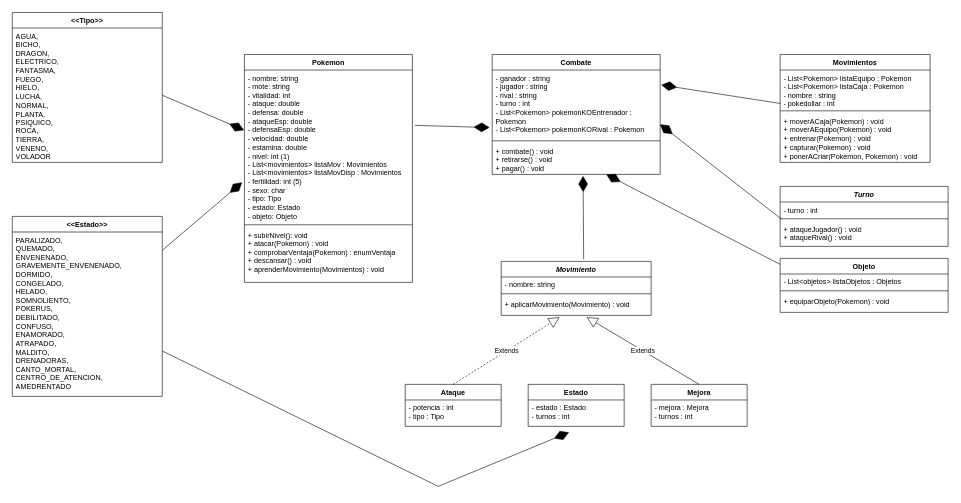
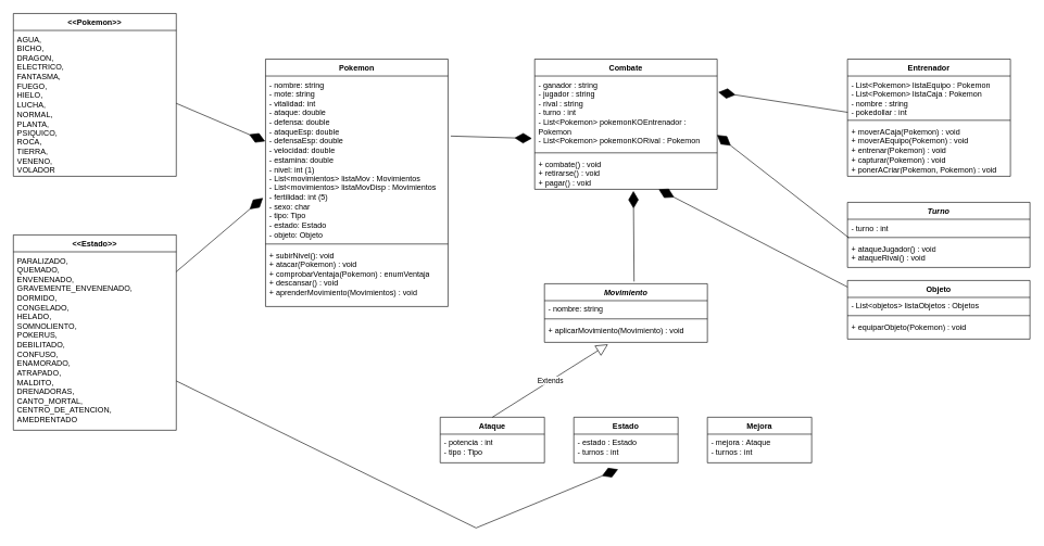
  <mxCell id="0" />
  <mxCell id="1" parent="0" />
  <mxCell id="2" value="Pokemon" style="swimlane;fontStyle=1;align=center;verticalAlign=top;childLayout=stackLayout;horizontal=1;startSize=26;horizontalStack=0;resizeParent=1;resizeParentMax=0;resizeLast=0;collapsible=1;marginBottom=0;whiteSpace=wrap;html=1;" parent="1" vertex="1"><mxGeometry x="407" y="90" width="280" height="380" as="geometry" /></mxCell>
  <mxCell id="3" value="- nombre: string&lt;br&gt;- mote: string&lt;br&gt;- vitalidad: int&lt;br&gt;- ataque: double&lt;br&gt;- defensa: double&lt;br&gt;- ataqueEsp: double&lt;br&gt;- defensaEsp: double&lt;br&gt;- velocidad: double&lt;br&gt;- estamina: double&lt;br&gt;- nivel: int (1)&lt;br&gt;- List&amp;lt;movimientos&amp;gt; listaMov : Movimientos&lt;br&gt;- List&amp;lt;movimientos&amp;gt; listaMovDisp : Movimientos&lt;br&gt;- fertilidad: int (5)&lt;br&gt;- sexo: char&lt;br&gt;- tipo: Tipo&lt;br&gt;- estado: Estado&lt;br&gt;- objeto: Objeto" style="text;strokeColor=none;fillColor=none;align=left;verticalAlign=top;spacingLeft=4;spacingRight=4;overflow=hidden;rotatable=0;points=[[0,0.5],[1,0.5]];portConstraint=eastwest;whiteSpace=wrap;html=1;" parent="2" vertex="1"><mxGeometry y="26" width="280" height="254" as="geometry" /></mxCell>
  <mxCell id="4" value="" style="line;strokeWidth=1;fillColor=none;align=left;verticalAlign=middle;spacingTop=-1;spacingLeft=3;spacingRight=3;rotatable=0;labelPosition=right;points=[];portConstraint=eastwest;strokeColor=inherit;" parent="2" vertex="1"><mxGeometry y="280" width="280" height="8" as="geometry" /></mxCell>
  <mxCell id="5" value="+ subirNivel(): void&lt;br&gt;+ atacar(Pokemon) : void&lt;br&gt;+ comprobarVentaja(Pokemon) : enumVentaja&lt;br&gt;+ descansar() : void&lt;br&gt;+ aprenderMovimiento(Movimientos) : void&lt;br&gt;" style="text;strokeColor=none;fillColor=none;align=left;verticalAlign=top;spacingLeft=4;spacingRight=4;overflow=hidden;rotatable=0;points=[[0,0.5],[1,0.5]];portConstraint=eastwest;whiteSpace=wrap;html=1;" parent="2" vertex="1"><mxGeometry y="288" width="280" height="92" as="geometry" /></mxCell>
- <mxCell id="6" value="&amp;lt;&amp;lt;Tipo&amp;gt;&amp;gt;" style="swimlane;fontStyle=1;align=center;verticalAlign=top;childLayout=stackLayout;horizontal=1;startSize=26;horizontalStack=0;resizeParent=1;resizeParentMax=0;resizeLast=0;collapsible=1;marginBottom=0;whiteSpace=wrap;html=1;" parent="1" vertex="1"><mxGeometry x="20" y="20" width="250" height="250" as="geometry" /></mxCell>
+ <mxCell id="6" value="&amp;lt;&amp;lt;Pokemon&amp;gt;&amp;gt;" style="swimlane;fontStyle=1;align=center;verticalAlign=top;childLayout=stackLayout;horizontal=1;startSize=26;horizontalStack=0;resizeParent=1;resizeParentMax=0;resizeLast=0;collapsible=1;marginBottom=0;whiteSpace=wrap;html=1;" parent="1" vertex="1"><mxGeometry x="20" y="20" width="250" height="250" as="geometry" /></mxCell>
  <mxCell id="7" value="AGUA,&lt;br&gt;BICHO,&lt;br&gt;DRAGON,&lt;br&gt;ELECTRICO,&lt;br&gt;FANTASMA,&lt;br&gt;FUEGO,&lt;br&gt;HIELO,&lt;br&gt;LUCHA,&lt;br&gt;NORMAL,&lt;br&gt;PLANTA,&lt;br&gt;PSIQUICO,&lt;br&gt;ROCA,&lt;br&gt;TIERRA,&lt;br&gt;VENENO,&lt;br&gt;VOLADOR" style="text;strokeColor=none;fillColor=none;align=left;verticalAlign=top;spacingLeft=4;spacingRight=4;overflow=hidden;rotatable=0;points=[[0,0.5],[1,0.5]];portConstraint=eastwest;whiteSpace=wrap;html=1;" parent="6" vertex="1"><mxGeometry y="26" width="250" height="224" as="geometry" /></mxCell>
- <mxCell id="8" value="Movimientos" style="swimlane;fontStyle=1;align=center;verticalAlign=top;childLayout=stackLayout;horizontal=1;startSize=26;horizontalStack=0;resizeParent=1;resizeParentMax=0;resizeLast=0;collapsible=1;marginBottom=0;whiteSpace=wrap;html=1;" parent="1" vertex="1"><mxGeometry x="1300" y="90" width="250" height="180" as="geometry" /></mxCell>
+ <mxCell id="8" value="Entrenador" style="swimlane;fontStyle=1;align=center;verticalAlign=top;childLayout=stackLayout;horizontal=1;startSize=26;horizontalStack=0;resizeParent=1;resizeParentMax=0;resizeLast=0;collapsible=1;marginBottom=0;whiteSpace=wrap;html=1;" parent="1" vertex="1"><mxGeometry x="1300" y="90" width="250" height="180" as="geometry" /></mxCell>
  <mxCell id="9" value="- List&amp;lt;Pokemon&amp;gt; listaEquipo : Pokemon&lt;br&gt;- List&amp;lt;Pokemon&amp;gt; listaCaja : Pokemon&lt;br&gt;- nombre : string&lt;br&gt;- pokedollar : int" style="text;strokeColor=none;fillColor=none;align=left;verticalAlign=top;spacingLeft=4;spacingRight=4;overflow=hidden;rotatable=0;points=[[0,0.5],[1,0.5]];portConstraint=eastwest;whiteSpace=wrap;html=1;" parent="8" vertex="1"><mxGeometry y="26" width="250" height="64" as="geometry" /></mxCell>
  <mxCell id="10" value="" style="line;strokeWidth=1;fillColor=none;align=left;verticalAlign=middle;spacingTop=-1;spacingLeft=3;spacingRight=3;rotatable=0;labelPosition=right;points=[];portConstraint=eastwest;strokeColor=inherit;" parent="8" vertex="1"><mxGeometry y="90" width="250" height="8" as="geometry" /></mxCell>
  <mxCell id="11" value="+ moverACaja(Pokemon) : void&lt;br&gt;+ moverAEquipo(Pokemon) : void&lt;br&gt;+ entrenar(Pokemon) : void&lt;br&gt;+ capturar(Pokemon) : void&lt;br&gt;+ ponerACriar(Pokemon, Pokemon) : void&lt;br&gt;" style="text;strokeColor=none;fillColor=none;align=left;verticalAlign=top;spacingLeft=4;spacingRight=4;overflow=hidden;rotatable=0;points=[[0,0.5],[1,0.5]];portConstraint=eastwest;whiteSpace=wrap;html=1;" parent="8" vertex="1"><mxGeometry y="98" width="250" height="82" as="geometry" /></mxCell>
  <mxCell id="12" value="Ataque" style="swimlane;fontStyle=1;align=center;verticalAlign=top;childLayout=stackLayout;horizontal=1;startSize=26;horizontalStack=0;resizeParent=1;resizeParentMax=0;resizeLast=0;collapsible=1;marginBottom=0;whiteSpace=wrap;html=1;" parent="1" vertex="1"><mxGeometry x="675" y="640" width="160" height="70" as="geometry" /></mxCell>
  <mxCell id="13" value="- potencia : int&lt;br&gt;- tipo : Tipo&lt;br&gt;" style="text;strokeColor=none;fillColor=none;align=left;verticalAlign=top;spacingLeft=4;spacingRight=4;overflow=hidden;rotatable=0;points=[[0,0.5],[1,0.5]];portConstraint=eastwest;whiteSpace=wrap;html=1;" parent="12" vertex="1"><mxGeometry y="26" width="160" height="44" as="geometry" /></mxCell>
  <mxCell id="14" value="Estado" style="swimlane;fontStyle=1;align=center;verticalAlign=top;childLayout=stackLayout;horizontal=1;startSize=26;horizontalStack=0;resizeParent=1;resizeParentMax=0;resizeLast=0;collapsible=1;marginBottom=0;whiteSpace=wrap;html=1;" parent="1" vertex="1"><mxGeometry x="880" y="640" width="160" height="70" as="geometry" /></mxCell>
  <mxCell id="15" value="- estado : Estado&lt;br&gt;- turnos : int" style="text;strokeColor=none;fillColor=none;align=left;verticalAlign=top;spacingLeft=4;spacingRight=4;overflow=hidden;rotatable=0;points=[[0,0.5],[1,0.5]];portConstraint=eastwest;whiteSpace=wrap;html=1;" parent="14" vertex="1"><mxGeometry y="26" width="160" height="44" as="geometry" /></mxCell>
  <mxCell id="16" value="Mejora" style="swimlane;fontStyle=1;align=center;verticalAlign=top;childLayout=stackLayout;horizontal=1;startSize=26;horizontalStack=0;resizeParent=1;resizeParentMax=0;resizeLast=0;collapsible=1;marginBottom=0;whiteSpace=wrap;html=1;" parent="1" vertex="1"><mxGeometry x="1085" y="640" width="160" height="70" as="geometry" /></mxCell>
- <mxCell id="17" value="- mejora : Mejora&lt;br&gt;- turnos : int" style="text;strokeColor=none;fillColor=none;align=left;verticalAlign=top;spacingLeft=4;spacingRight=4;overflow=hidden;rotatable=0;points=[[0,0.5],[1,0.5]];portConstraint=eastwest;whiteSpace=wrap;html=1;" parent="16" vertex="1"><mxGeometry y="26" width="160" height="44" as="geometry" /></mxCell>
+ <mxCell id="17" value="- mejora : Ataque&lt;br&gt;- turnos : int" style="text;strokeColor=none;fillColor=none;align=left;verticalAlign=top;spacingLeft=4;spacingRight=4;overflow=hidden;rotatable=0;points=[[0,0.5],[1,0.5]];portConstraint=eastwest;whiteSpace=wrap;html=1;" parent="16" vertex="1"><mxGeometry y="26" width="160" height="44" as="geometry" /></mxCell>
  <mxCell id="18" value="&lt;i style=&quot;border-color: var(--border-color);&quot;&gt;Movimiento&lt;/i&gt;" style="swimlane;fontStyle=1;align=center;verticalAlign=top;childLayout=stackLayout;horizontal=1;startSize=26;horizontalStack=0;resizeParent=1;resizeParentMax=0;resizeLast=0;collapsible=1;marginBottom=0;whiteSpace=wrap;html=1;" parent="1" vertex="1"><mxGeometry x="835" y="435" width="250" height="90" as="geometry" /></mxCell>
  <mxCell id="19" value="- nombre: string" style="text;strokeColor=none;fillColor=none;align=left;verticalAlign=top;spacingLeft=4;spacingRight=4;overflow=hidden;rotatable=0;points=[[0,0.5],[1,0.5]];portConstraint=eastwest;whiteSpace=wrap;html=1;" parent="18" vertex="1"><mxGeometry y="26" width="250" height="24" as="geometry" /></mxCell>
  <mxCell id="20" value="" style="line;strokeWidth=1;fillColor=none;align=left;verticalAlign=middle;spacingTop=-1;spacingLeft=3;spacingRight=3;rotatable=0;labelPosition=right;points=[];portConstraint=eastwest;strokeColor=inherit;" parent="18" vertex="1"><mxGeometry y="50" width="250" height="8" as="geometry" /></mxCell>
  <mxCell id="21" value="+ aplicarMovimiento(Movimiento) : void" style="text;strokeColor=none;fillColor=none;align=left;verticalAlign=top;spacingLeft=4;spacingRight=4;overflow=hidden;rotatable=0;points=[[0,0.5],[1,0.5]];portConstraint=eastwest;whiteSpace=wrap;html=1;" parent="18" vertex="1"><mxGeometry y="58" width="250" height="32" as="geometry" /></mxCell>
  <mxCell id="22" value="&amp;lt;&amp;lt;Estado&amp;gt;&amp;gt;" style="swimlane;fontStyle=1;align=center;verticalAlign=top;childLayout=stackLayout;horizontal=1;startSize=26;horizontalStack=0;resizeParent=1;resizeParentMax=0;resizeLast=0;collapsible=1;marginBottom=0;whiteSpace=wrap;html=1;" parent="1" vertex="1"><mxGeometry x="20" y="360" width="250" height="300" as="geometry"><mxRectangle x="300" y="580" width="110" height="30" as="alternateBounds" /></mxGeometry></mxCell>
  <mxCell id="23" value="PARALIZADO,&lt;br&gt;QUEMADO,&lt;br&gt;ENVENENADO,&lt;br&gt;GRAVEMENTE_ENVENENADO,&lt;br&gt;DORMIDO,&lt;br&gt;CONGELADO,&lt;br&gt;HELADO,&lt;br&gt;SOMNOLIENTO,&lt;br&gt;POKERUS,&lt;br&gt;DEBILITADO,&lt;br&gt;CONFUSO,&lt;br&gt;ENAMORADO,&lt;br&gt;ATRAPADO,&lt;br&gt;MALDITO,&lt;br&gt;DRENADORAS,&lt;br&gt;CANTO_MORTAL,&lt;br&gt;CENTRO_DE_ATENCION,&lt;br&gt;AMEDRENTADO" style="text;strokeColor=none;fillColor=none;align=left;verticalAlign=top;spacingLeft=4;spacingRight=4;overflow=hidden;rotatable=0;points=[[0,0.5],[1,0.5]];portConstraint=eastwest;whiteSpace=wrap;html=1;" parent="22" vertex="1"><mxGeometry y="26" width="250" height="274" as="geometry" /></mxCell>
  <mxCell id="24" value="Combate" style="swimlane;fontStyle=1;align=center;verticalAlign=top;childLayout=stackLayout;horizontal=1;startSize=26;horizontalStack=0;resizeParent=1;resizeParentMax=0;resizeLast=0;collapsible=1;marginBottom=0;whiteSpace=wrap;html=1;" parent="1" vertex="1"><mxGeometry x="820" y="90" width="280" height="200" as="geometry" /></mxCell>
  <mxCell id="25" value="- ganador : string&lt;br&gt;- jugador : string&lt;br&gt;- rival : string&lt;br&gt;- turno : int&lt;br&gt;- List&amp;lt;Pokemon&amp;gt; pokemonKOEntrenador : Pokemon&lt;br&gt;- List&amp;lt;Pokemon&amp;gt; pokemonKORival : Pokemon&lt;br&gt;" style="text;strokeColor=none;fillColor=none;align=left;verticalAlign=top;spacingLeft=4;spacingRight=4;overflow=hidden;rotatable=0;points=[[0,0.5],[1,0.5]];portConstraint=eastwest;whiteSpace=wrap;html=1;" parent="24" vertex="1"><mxGeometry y="26" width="280" height="114" as="geometry" /></mxCell>
  <mxCell id="26" value="" style="line;strokeWidth=1;fillColor=none;align=left;verticalAlign=middle;spacingTop=-1;spacingLeft=3;spacingRight=3;rotatable=0;labelPosition=right;points=[];portConstraint=eastwest;strokeColor=inherit;" parent="24" vertex="1"><mxGeometry y="140" width="280" height="8" as="geometry" /></mxCell>
  <mxCell id="27" value="+ combate() : void&lt;br&gt;+ retirarse() : void&lt;br&gt;+ pagar() : void" style="text;strokeColor=none;fillColor=none;align=left;verticalAlign=top;spacingLeft=4;spacingRight=4;overflow=hidden;rotatable=0;points=[[0,0.5],[1,0.5]];portConstraint=eastwest;whiteSpace=wrap;html=1;" parent="24" vertex="1"><mxGeometry y="148" width="280" height="52" as="geometry" /></mxCell>
  <mxCell id="28" value="&lt;i&gt;Turno&lt;/i&gt;" style="swimlane;fontStyle=1;align=center;verticalAlign=top;childLayout=stackLayout;horizontal=1;startSize=26;horizontalStack=0;resizeParent=1;resizeParentMax=0;resizeLast=0;collapsible=1;marginBottom=0;whiteSpace=wrap;html=1;" parent="1" vertex="1"><mxGeometry x="1300" y="310" width="280" height="100" as="geometry" /></mxCell>
  <mxCell id="29" value="- turno : int" style="text;strokeColor=none;fillColor=none;align=left;verticalAlign=top;spacingLeft=4;spacingRight=4;overflow=hidden;rotatable=0;points=[[0,0.5],[1,0.5]];portConstraint=eastwest;whiteSpace=wrap;html=1;" parent="28" vertex="1"><mxGeometry y="26" width="280" height="24" as="geometry" /></mxCell>
  <mxCell id="30" value="" style="line;strokeWidth=1;fillColor=none;align=left;verticalAlign=middle;spacingTop=-1;spacingLeft=3;spacingRight=3;rotatable=0;labelPosition=right;points=[];portConstraint=eastwest;strokeColor=inherit;" parent="28" vertex="1"><mxGeometry y="50" width="280" height="8" as="geometry" /></mxCell>
  <mxCell id="31" value="+ ataqueJugador() : void&lt;br&gt;+ ataqueRival() : void&lt;br&gt;" style="text;strokeColor=none;fillColor=none;align=left;verticalAlign=top;spacingLeft=4;spacingRight=4;overflow=hidden;rotatable=0;points=[[0,0.5],[1,0.5]];portConstraint=eastwest;whiteSpace=wrap;html=1;" parent="28" vertex="1"><mxGeometry y="58" width="280" height="42" as="geometry" /></mxCell>
  <mxCell id="32" value="Objeto" style="swimlane;fontStyle=1;align=center;verticalAlign=top;childLayout=stackLayout;horizontal=1;startSize=26;horizontalStack=0;resizeParent=1;resizeParentMax=0;resizeLast=0;collapsible=1;marginBottom=0;whiteSpace=wrap;html=1;" parent="1" vertex="1"><mxGeometry x="1300" y="430" width="280" height="90" as="geometry" /></mxCell>
  <mxCell id="33" value="- List&amp;lt;objetos&amp;gt; listaObjetos : Objetos" style="text;strokeColor=none;fillColor=none;align=left;verticalAlign=top;spacingLeft=4;spacingRight=4;overflow=hidden;rotatable=0;points=[[0,0.5],[1,0.5]];portConstraint=eastwest;whiteSpace=wrap;html=1;" parent="32" vertex="1"><mxGeometry y="26" width="280" height="24" as="geometry" /></mxCell>
  <mxCell id="34" value="" style="line;strokeWidth=1;fillColor=none;align=left;verticalAlign=middle;spacingTop=-1;spacingLeft=3;spacingRight=3;rotatable=0;labelPosition=right;points=[];portConstraint=eastwest;strokeColor=inherit;" parent="32" vertex="1"><mxGeometry y="50" width="280" height="8" as="geometry" /></mxCell>
  <mxCell id="35" value="+ equiparObjeto(Pokemon) : void" style="text;strokeColor=none;fillColor=none;align=left;verticalAlign=top;spacingLeft=4;spacingRight=4;overflow=hidden;rotatable=0;points=[[0,0.5],[1,0.5]];portConstraint=eastwest;whiteSpace=wrap;html=1;" parent="32" vertex="1"><mxGeometry y="58" width="280" height="32" as="geometry" /></mxCell>
  <mxCell id="36" value="" style="endArrow=diamondThin;endFill=1;endSize=24;html=1;rounded=0;entryX=-0.014;entryY=0.737;entryDx=0;entryDy=0;entryPerimeter=0;" parent="1" source="23" target="3" edge="1"><mxGeometry width="160" relative="1" as="geometry"><mxPoint x="1060" y="420" as="sourcePoint" /><mxPoint x="1220" y="420" as="targetPoint" /></mxGeometry></mxCell>
  <mxCell id="37" value="" style="endArrow=diamondThin;endFill=1;endSize=24;html=1;rounded=0;entryX=-0.002;entryY=0.395;entryDx=0;entryDy=0;entryPerimeter=0;exitX=1;exitY=0.5;exitDx=0;exitDy=0;" parent="1" source="7" target="3" edge="1"><mxGeometry width="160" relative="1" as="geometry"><mxPoint x="440" y="570" as="sourcePoint" /><mxPoint x="600" y="570" as="targetPoint" /></mxGeometry></mxCell>
- <mxCell id="38" value="Extends" style="endArrow=block;endSize=16;endFill=0;html=1;rounded=0;exitX=0.5;exitY=0;exitDx=0;exitDy=0;entryX=0.57;entryY=1.094;entryDx=0;entryDy=0;entryPerimeter=0;" parent="1" source="16" edge="1" target="21"><mxGeometry width="160" relative="1" as="geometry"><mxPoint x="1127" y="875" as="sourcePoint" /><mxPoint x="972" y="510" as="targetPoint" /></mxGeometry></mxCell>
- <mxCell id="39" value="Extends" style="endArrow=block;endSize=16;endFill=0;html=1;rounded=0;entryX=0.39;entryY=1.094;entryDx=0;entryDy=0;entryPerimeter=0;exitX=0.5;exitY=0;exitDx=0;exitDy=0;dashed=1;" parent="1" source="12" target="21" edge="1"><mxGeometry width="160" relative="1" as="geometry"><mxPoint x="992" y="660" as="sourcePoint" /><mxPoint x="994" y="535" as="targetPoint" /></mxGeometry></mxCell>
+ <mxCell id="39" value="Extends" style="endArrow=block;endSize=16;endFill=0;html=1;rounded=0;entryX=0.39;entryY=1.094;entryDx=0;entryDy=0;entryPerimeter=0;exitX=0.5;exitY=0;exitDx=0;exitDy=0;" parent="1" source="12" target="21" edge="1"><mxGeometry width="160" relative="1" as="geometry"><mxPoint x="992" y="660" as="sourcePoint" /><mxPoint x="994" y="535" as="targetPoint" /></mxGeometry></mxCell>
  <mxCell id="40" value="" style="endArrow=diamondThin;endFill=1;endSize=24;html=1;rounded=0;entryX=0.541;entryY=1.05;entryDx=0;entryDy=0;entryPerimeter=0;exitX=0.55;exitY=-0.038;exitDx=0;exitDy=0;exitPerimeter=0;" parent="1" source="18" target="27" edge="1"><mxGeometry width="160" relative="1" as="geometry"><mxPoint x="178" y="428" as="sourcePoint" /><mxPoint x="413" y="313" as="targetPoint" /></mxGeometry></mxCell>
  <mxCell id="41" value="" style="endArrow=diamondThin;endFill=1;endSize=24;html=1;rounded=0;entryX=1.006;entryY=0.218;entryDx=0;entryDy=0;entryPerimeter=0;exitX=0.001;exitY=0.871;exitDx=0;exitDy=0;exitPerimeter=0;" parent="1" source="9" target="25" edge="1"><mxGeometry width="160" relative="1" as="geometry"><mxPoint x="953" y="557" as="sourcePoint" /><mxPoint x="951" y="485" as="targetPoint" /></mxGeometry></mxCell>
  <mxCell id="42" value="" style="endArrow=diamondThin;endFill=1;endSize=24;html=1;rounded=0;entryX=0.999;entryY=0.793;entryDx=0;entryDy=0;entryPerimeter=0;exitX=0.007;exitY=-0.086;exitDx=0;exitDy=0;exitPerimeter=0;" parent="1" edge="1" target="25" source="31"><mxGeometry width="160" relative="1" as="geometry"><mxPoint x="1297" y="364" as="sourcePoint" /><mxPoint x="1070" y="364" as="targetPoint" /></mxGeometry></mxCell>
  <mxCell id="43" value="" style="endArrow=diamondThin;endFill=1;endSize=24;html=1;rounded=0;exitX=0.001;exitY=0.871;exitDx=0;exitDy=0;exitPerimeter=0;" parent="1" edge="1" target="27"><mxGeometry width="160" relative="1" as="geometry"><mxPoint x="1300" y="440" as="sourcePoint" /><mxPoint x="1073" y="440" as="targetPoint" /></mxGeometry></mxCell>
  <mxCell id="44" value="" style="endArrow=diamondThin;endFill=1;endSize=24;html=1;rounded=0;exitX=1.015;exitY=0.363;exitDx=0;exitDy=0;exitPerimeter=0;entryX=-0.015;entryY=0.841;entryDx=0;entryDy=0;entryPerimeter=0;" parent="1" source="3" edge="1" target="25"><mxGeometry width="160" relative="1" as="geometry"><mxPoint x="1330" y="202" as="sourcePoint" /><mxPoint x="790" y="210" as="targetPoint" /></mxGeometry></mxCell>
  <mxCell id="45" value="" style="endArrow=diamondThin;endFill=1;endSize=24;html=1;rounded=0;entryX=0.425;entryY=1.227;entryDx=0;entryDy=0;entryPerimeter=0;" edge="1" parent="1" source="23" target="15"><mxGeometry width="160" relative="1" as="geometry"><mxPoint x="170" y="461" as="sourcePoint" /><mxPoint x="970" y="640" as="targetPoint" /><Array as="points"><mxPoint x="730" y="810" /></Array></mxGeometry></mxCell>
